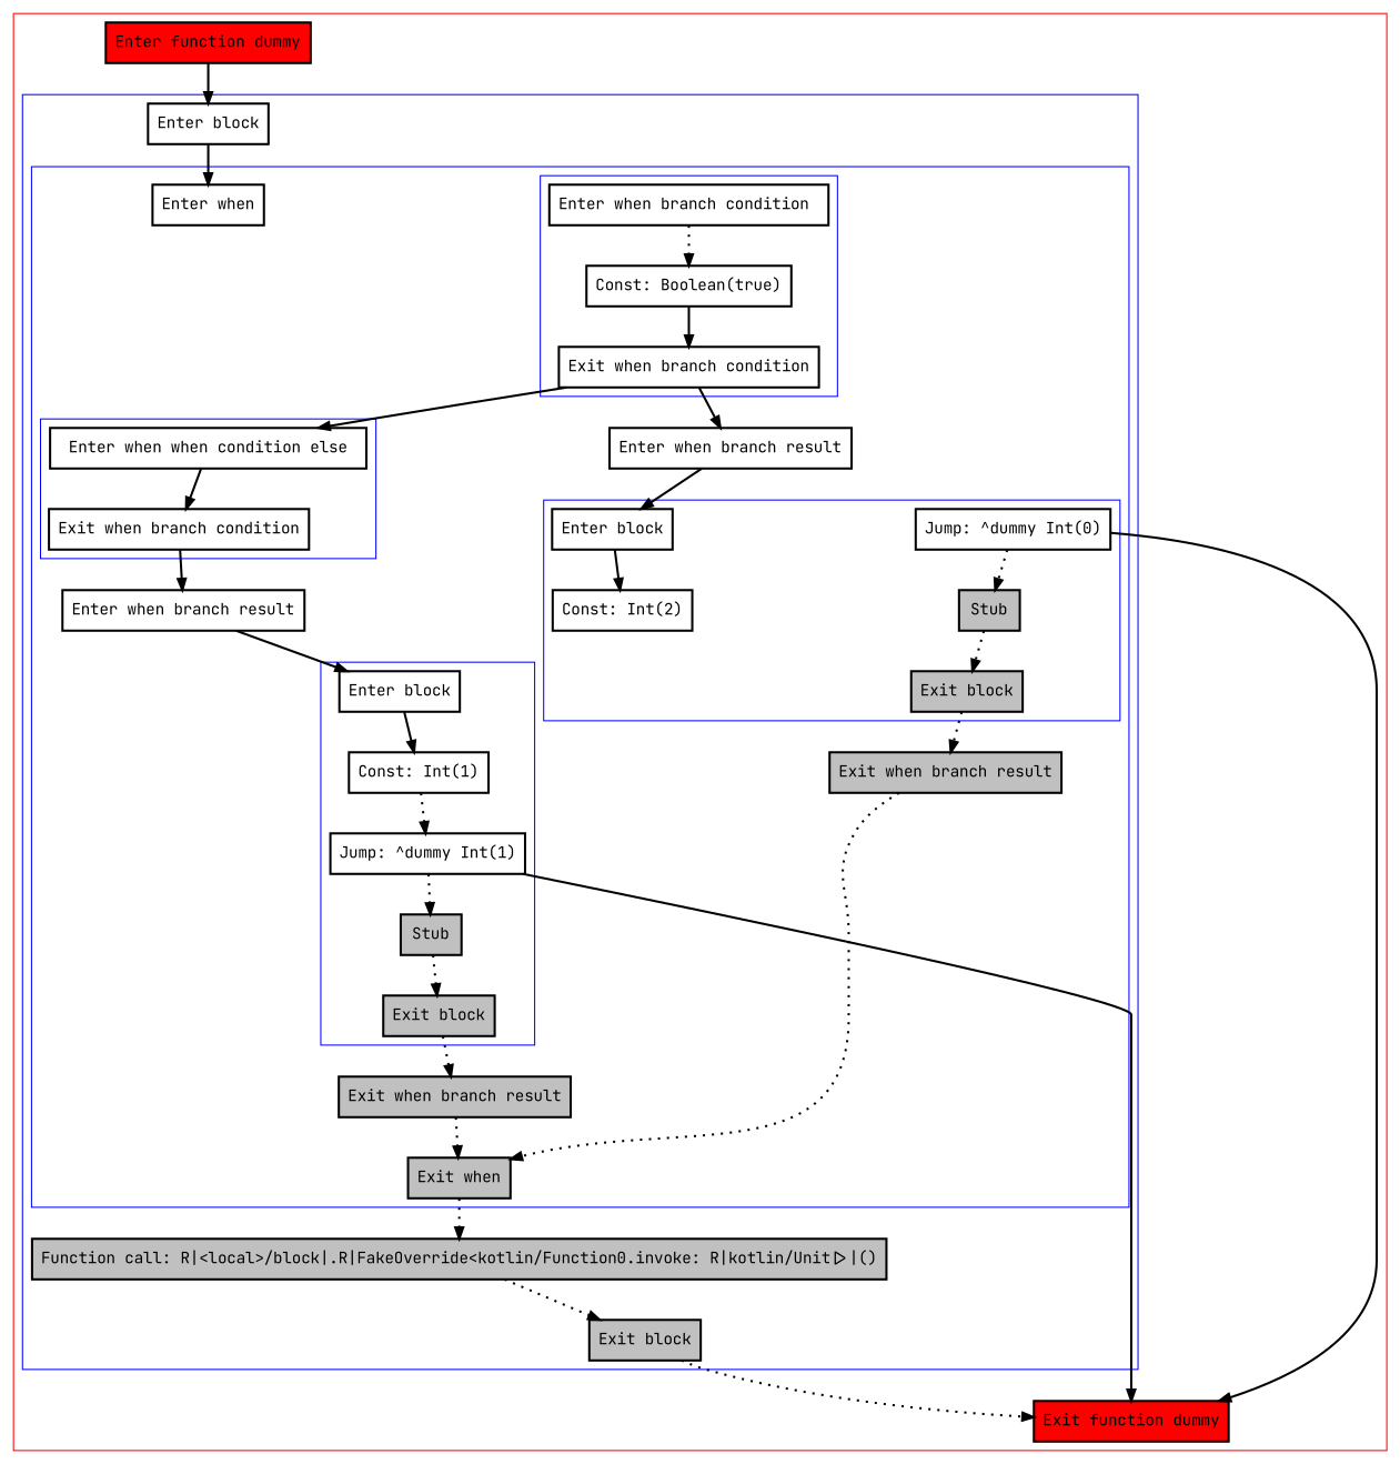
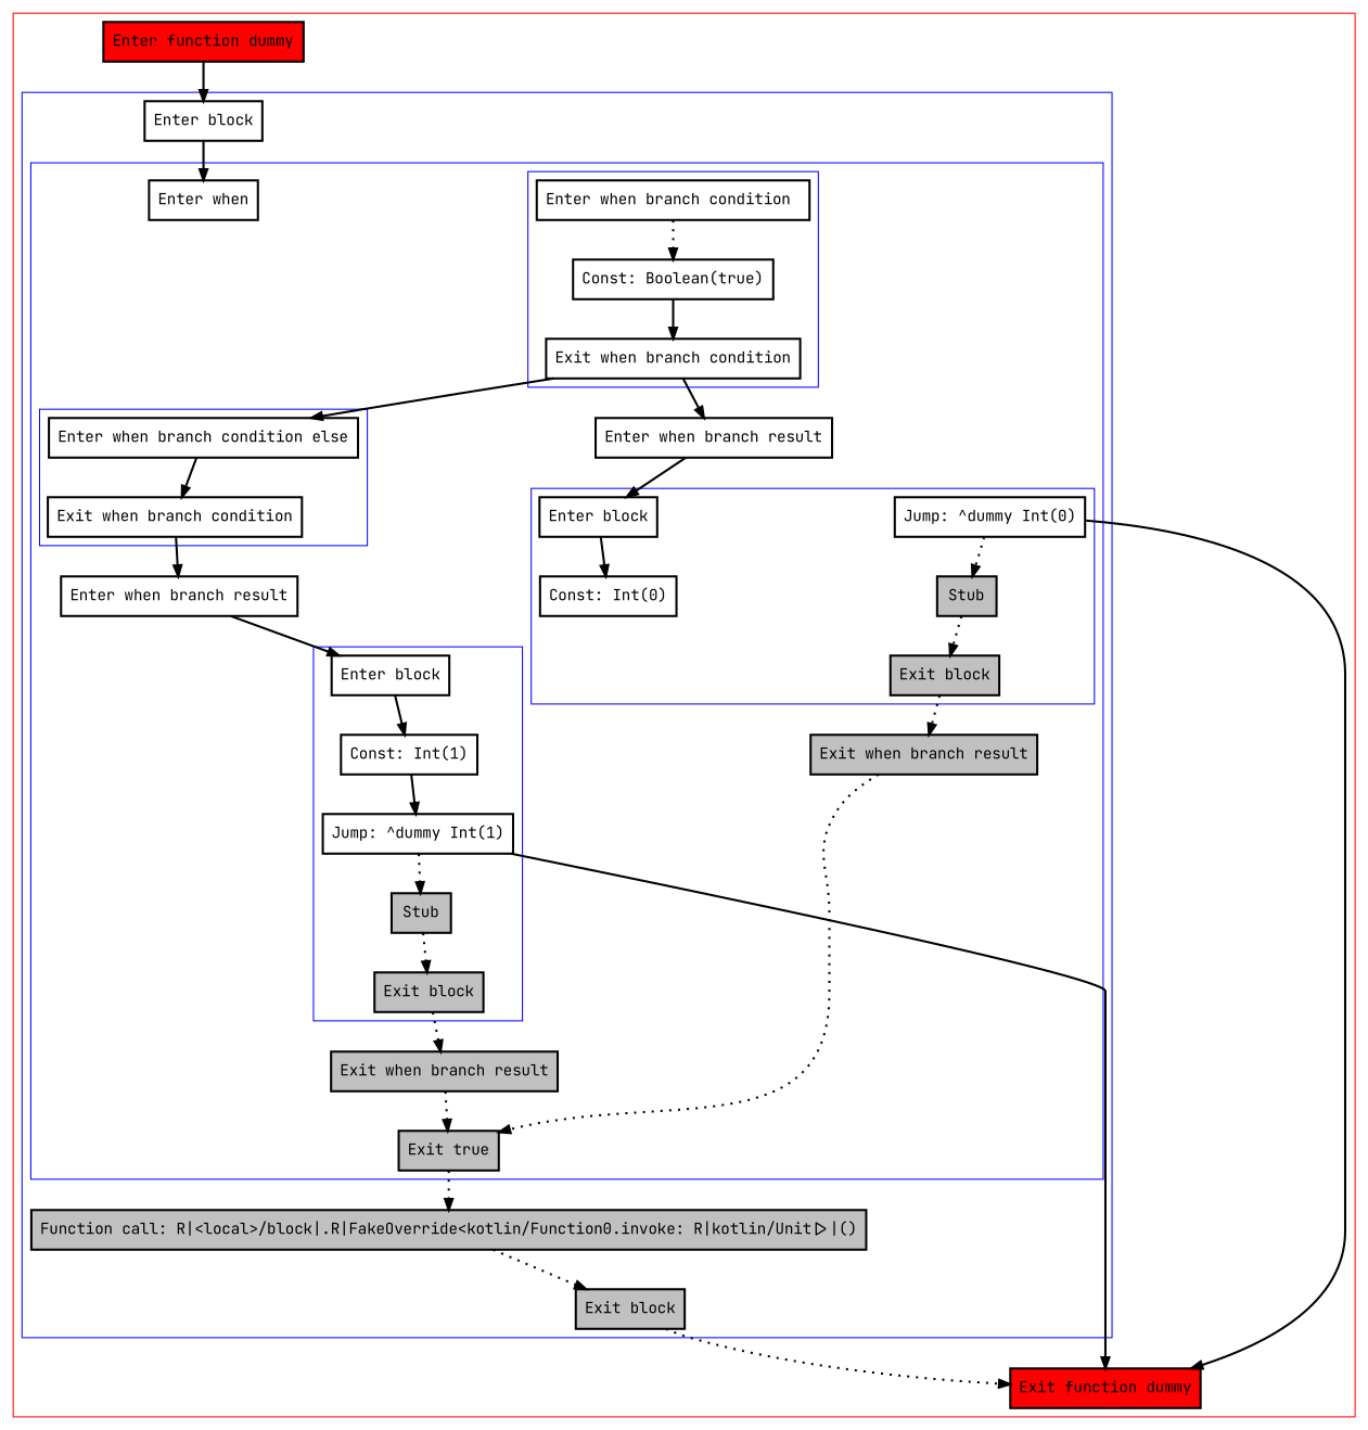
  digraph {
    fontname="JetBrains Mono"
    nodesep=3
    node [fontname="JetBrains Mono" penwidth=2 shape=box]
    edge [fontname="JetBrains Mono" penwidth=2]
    n1 [label="Enter when branch condition "]
    n2 [label="Const: Boolean(true)"]
    n3 [label="Exit when branch condition"]
-   n4 [label="Enter when when condition else"]
+   n4 [label="Enter when branch condition else"]
    n5 [label="Exit when branch condition"]
    n6 [label="Enter block"]
    n7 [label="Const: Int(1)"]
    n8 [label="Jump: ^dummy Int(1)"]
    n9 [fillcolor=gray label=Stub style=filled]
    n10 [fillcolor=gray label="Exit block" style=filled]
    n11 [label="Enter block"]
-   n12 [label="Const: Int(2)"]
+   n12 [label="Const: Int(0)"]
    n13 [label="Jump: ^dummy Int(0)"]
    n14 [fillcolor=gray label=Stub style=filled]
    n15 [fillcolor=gray label="Exit block" style=filled]
    n16 [label="Enter when"]
    n17 [label="Enter when branch result"]
    n18 [fillcolor=gray label="Exit when branch result" style=filled]
    n19 [label="Enter when branch result"]
    n20 [fillcolor=gray label="Exit when branch result" style=filled]
-   n21 [fillcolor=gray label="Exit when" style=filled]
+   n21 [fillcolor=gray label="Exit true" style=filled]
    n22 [label="Enter block"]
    n23 [fillcolor=gray label="Function call: R|<local>/block|.R|FakeOverride<kotlin/Function0.invoke: R|kotlin/Unit|>|()" style=filled]
    n24 [fillcolor=gray label="Exit block" style=filled]
    n25 [fillcolor=red label="Enter function dummy" style=filled]
    n26 [fillcolor=red label="Exit function dummy" style=filled]
    subgraph cluster_1 {
      color=red
      n25
      n26
      subgraph cluster_2 {
        color=blue
        n22
        n23
        n24
        subgraph cluster_3 {
          color=blue
          n16
          n17
          n18
          n19
          n20
          n21
          subgraph cluster_4 {
            color=blue
            n1
            n2
            n3
          }
          subgraph cluster_5 {
            color=blue
            n4
            n5
          }
          subgraph cluster_6 {
            color=blue
            n6
            n7
            n8
            n9
            n10
          }
          subgraph cluster_7 {
            color=blue
            n11
            n12
            n13
            n14
            n15
          }
        }
      }
    }
    n1 -> n2 [style=dotted]
    n2 -> n3
    n3 -> n4
    n3 -> n19
    n4 -> n5
    n5 -> n17
    n6 -> n7
-   n7 -> n8 [style=dotted]
+   n7 -> n8
    n8 -> n9 [style=dotted]
    n8 -> n26
    n9 -> n10 [style=dotted]
    n10 -> n18 [style=dotted]
    n11 -> n12
    n13 -> n14 [style=dotted]
    n13 -> n26
    n14 -> n15 [style=dotted]
    n15 -> n20 [style=dotted]
    n17 -> n6
    n18 -> n21 [style=dotted]
    n19 -> n11
    n20 -> n21 [style=dotted]
    n21 -> n23 [style=dotted]
    n22 -> n16
    n23 -> n24 [style=dotted]
    n24 -> n26 [style=dotted]
    n25 -> n22
  }
